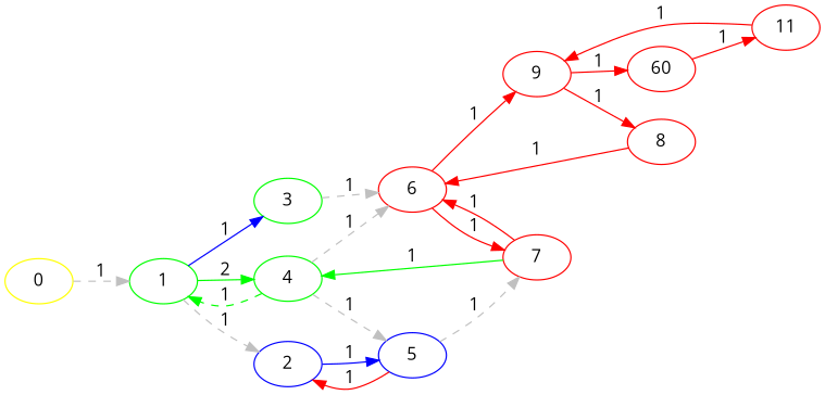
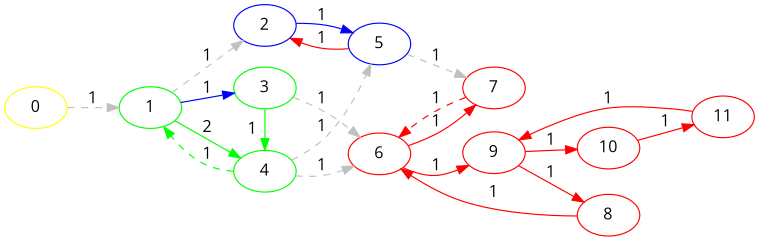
  digraph {
    fontname="Open Sans"
    rankdir=LR
    ranksep=equally
    node [color=red fontname="Open Sans"]
    edge [color=red fontname="Open Sans"]
    0 [color=yellow]
    1 [color=green]
    2 [color=blue]
    3 [color=green]
    4 [color=green]
    5 [color=blue]
    6
    7
    9
    8
-   10 [label=60]
+   10
    11
    subgraph sub_1 {
      rank=same
      0
    }
    subgraph sub_2 {
      rank=same
      1
    }
    subgraph sub_3 {
      rank=same
      2
      3
      4
    }
    subgraph sub_4 {
      rank=same
      5
      6
    }
    subgraph sub_5 {
      rank=same
      7
      9
    }
    subgraph sub_6 {
      rank=same
      8
      10
    }
    subgraph sub_7 {
      rank=same
      11
    }
    subgraph sub_8 {
      rank=same
    }
    0 -> 1 [color=grey label=1 style=dashed]
    1 -> 2 [color=grey label=1 style=dashed]
    1 -> 3 [color=blue label=1]
    1 -> 4 [color=green label=2]
    2 -> 5 [color=blue label=1]
-   7 -> 4 [color=green label=1]
+   3 -> 4 [color=green label=1]
    3 -> 6 [color=grey label=1 style=dashed]
    4 -> 1 [color=green label=1 style=dashed]
    4 -> 5 [color=grey label=1 style=dashed]
    4 -> 6 [color=grey label=1 style=dashed]
    5 -> 2 [label=1]
    5 -> 7 [color=grey label=1 style=dashed]
    6 -> 7 [label=1]
    6 -> 9 [label=1]
-   7 -> 6 [label=1]
+   7 -> 6 [label=1 style=dashed]
    9 -> 8 [label=1]
    9 -> 10 [label=1]
    8 -> 6 [label=1]
    10 -> 11 [label=1]
    11 -> 9 [label=1]
  }
